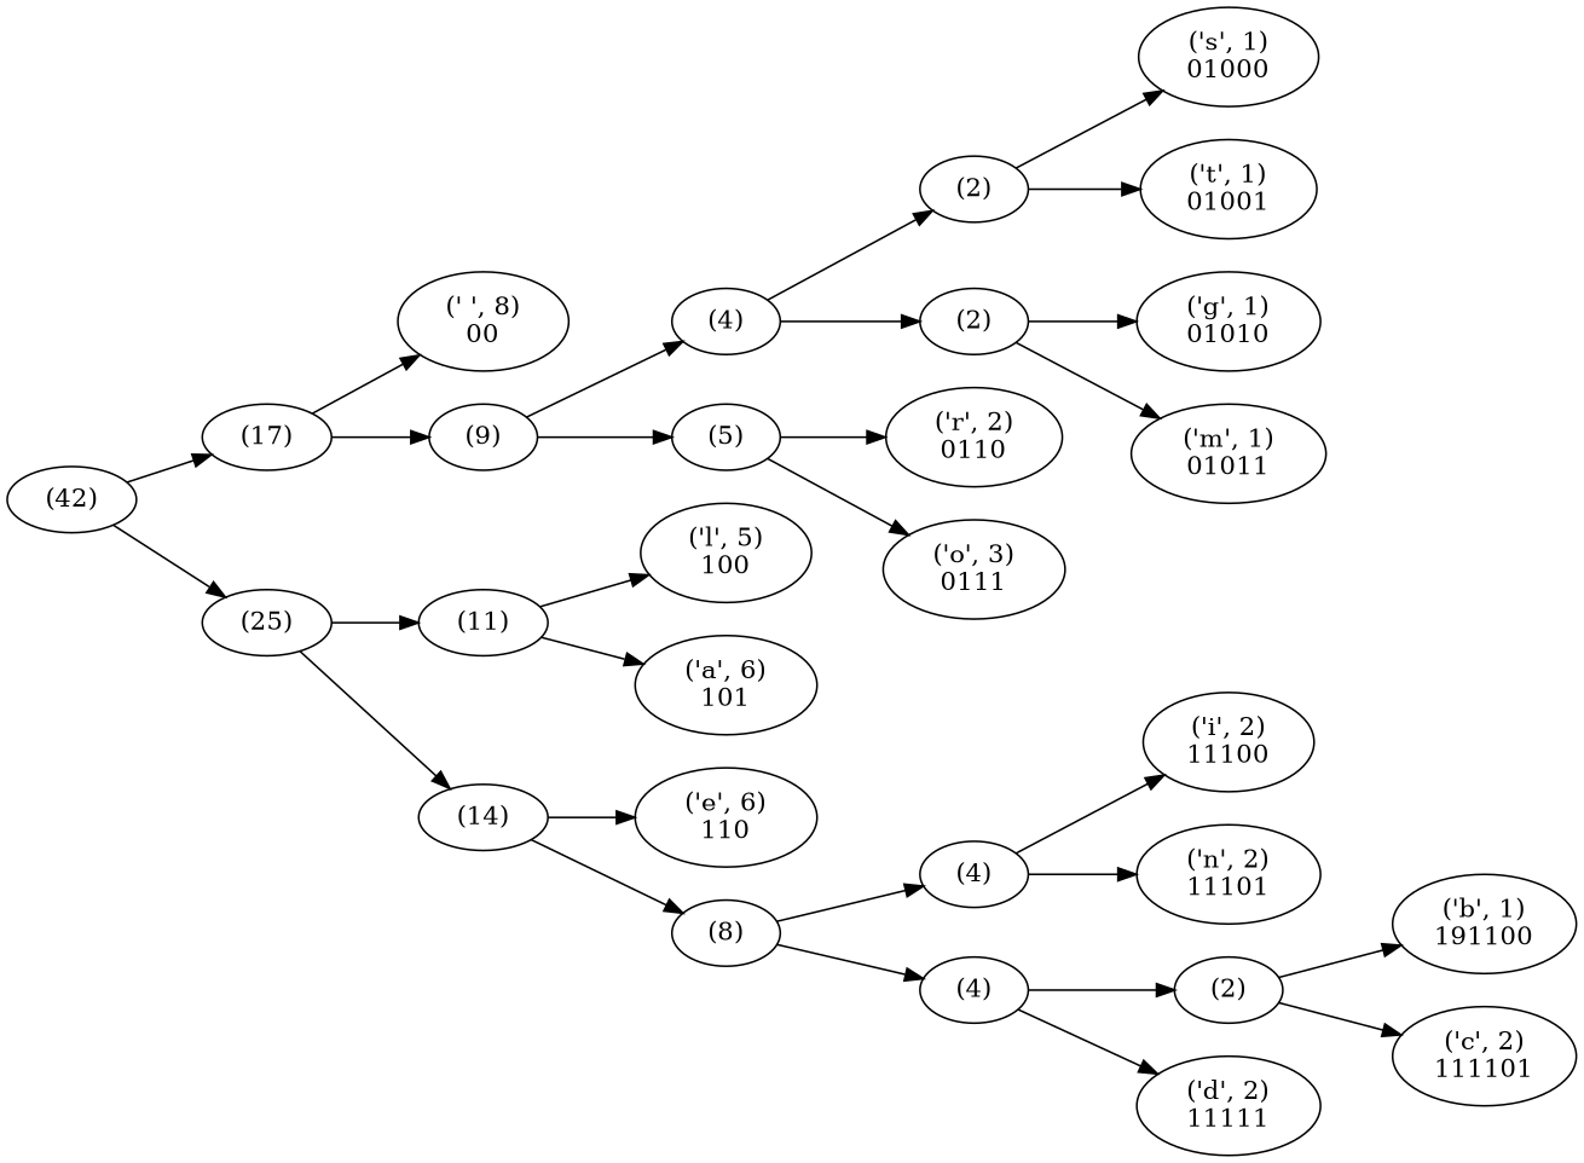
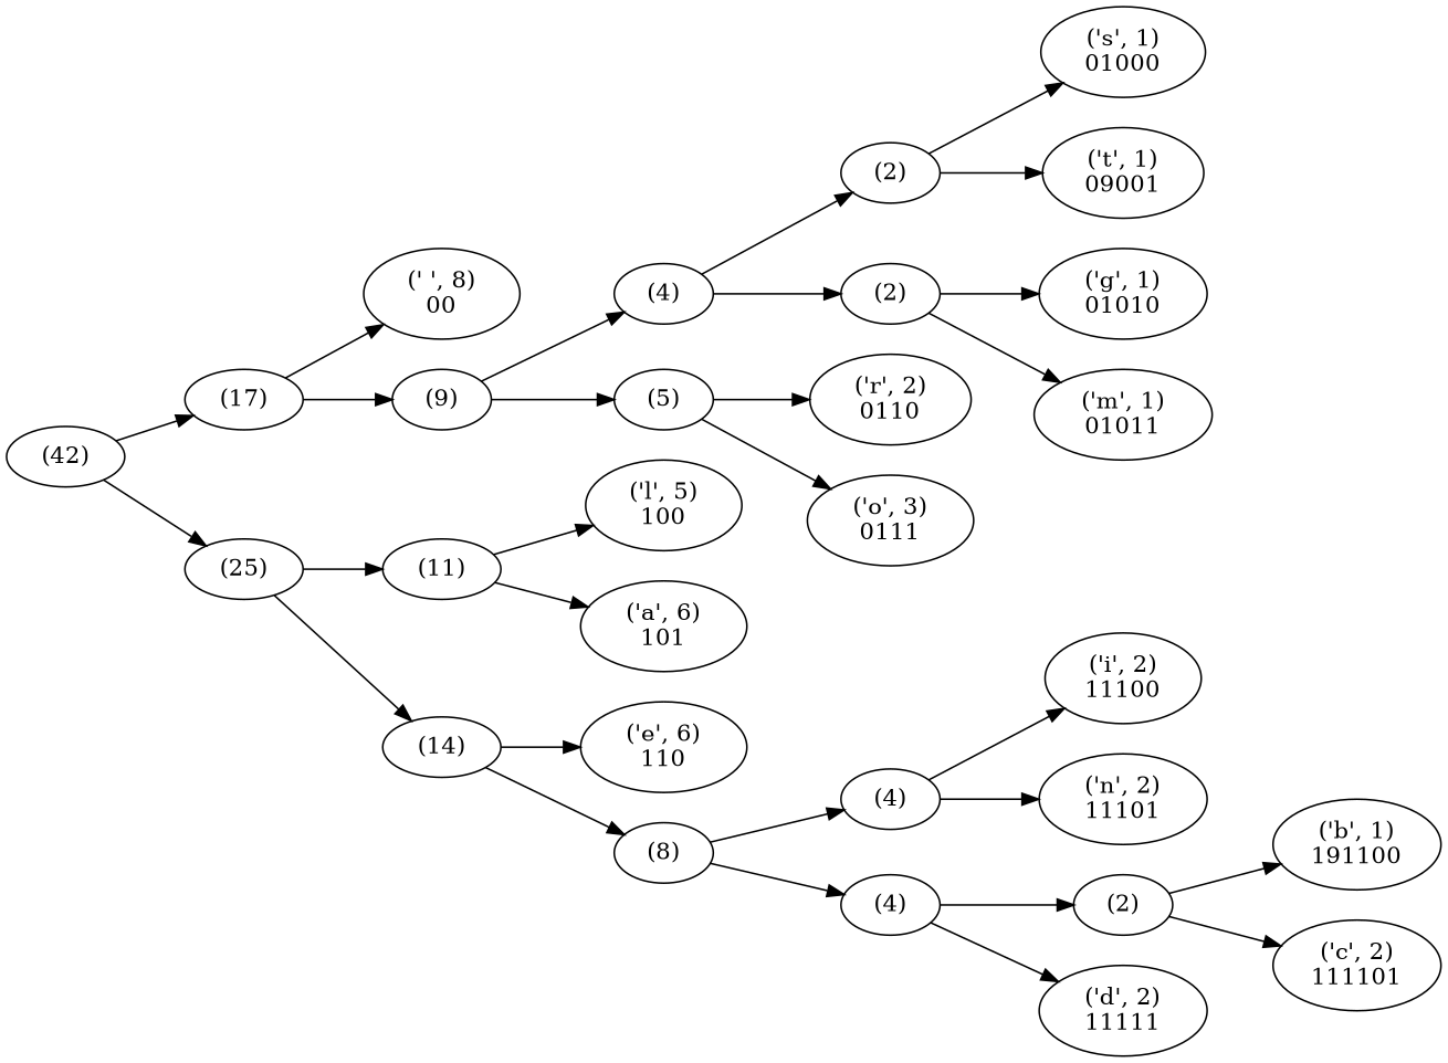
  digraph {
    rankdir=LR
    n1 [label=" (42) \n"]
    n2 [label=" (17) \n"]
    n3 [label=" (25) \n"]
    n4 [label=" (' ', 8) \n00"]
    n5 [label=" (9) \n"]
    n6 [label=" (11) \n"]
    n7 [label=" (14) \n"]
    n8 [label=" (4) \n"]
    n9 [label=" (5) \n"]
    n10 [label=" (2) \n"]
    n11 [label=" (2) \n"]
    n12 [label=" ('r', 2) \n0110"]
    n13 [label=" ('o', 3) \n0111"]
    n14 [label=" ('s', 1) \n01000"]
-   n15 [label=" ('t', 1) \n01001"]
+   n15 [label=" ('t', 1) \n09001"]
    n16 [label=" ('g', 1) \n01010"]
    n17 [label=" ('m', 1) \n01011"]
    n18 [label=" ('l', 5) \n100"]
    n19 [label=" ('a', 6) \n101"]
    n20 [label=" ('e', 6) \n110"]
    n21 [label=" (8) \n"]
    n22 [label=" (4) \n"]
    n23 [label=" (4) \n"]
    n24 [label=" ('i', 2) \n11100"]
    n25 [label=" ('n', 2) \n11101"]
    n26 [label=" (2) \n"]
    n27 [label=" ('d', 2) \n11111"]
    n28 [label=" ('b', 1) \n191100"]
    n29 [label=" ('c', 2) \n111101"]
    n1 -> n2
    n1 -> n3
    n2 -> n4
    n2 -> n5
    n3 -> n6
    n3 -> n7
    n5 -> n8
    n5 -> n9
    n6 -> n18
    n6 -> n19
    n7 -> n20
    n7 -> n21
    n8 -> n10
    n8 -> n11
    n9 -> n12
    n9 -> n13
    n10 -> n14
    n10 -> n15
    n11 -> n16
    n11 -> n17
    n21 -> n22
    n21 -> n23
    n22 -> n24
    n22 -> n25
    n23 -> n26
    n23 -> n27
    n26 -> n28
    n26 -> n29
  }
